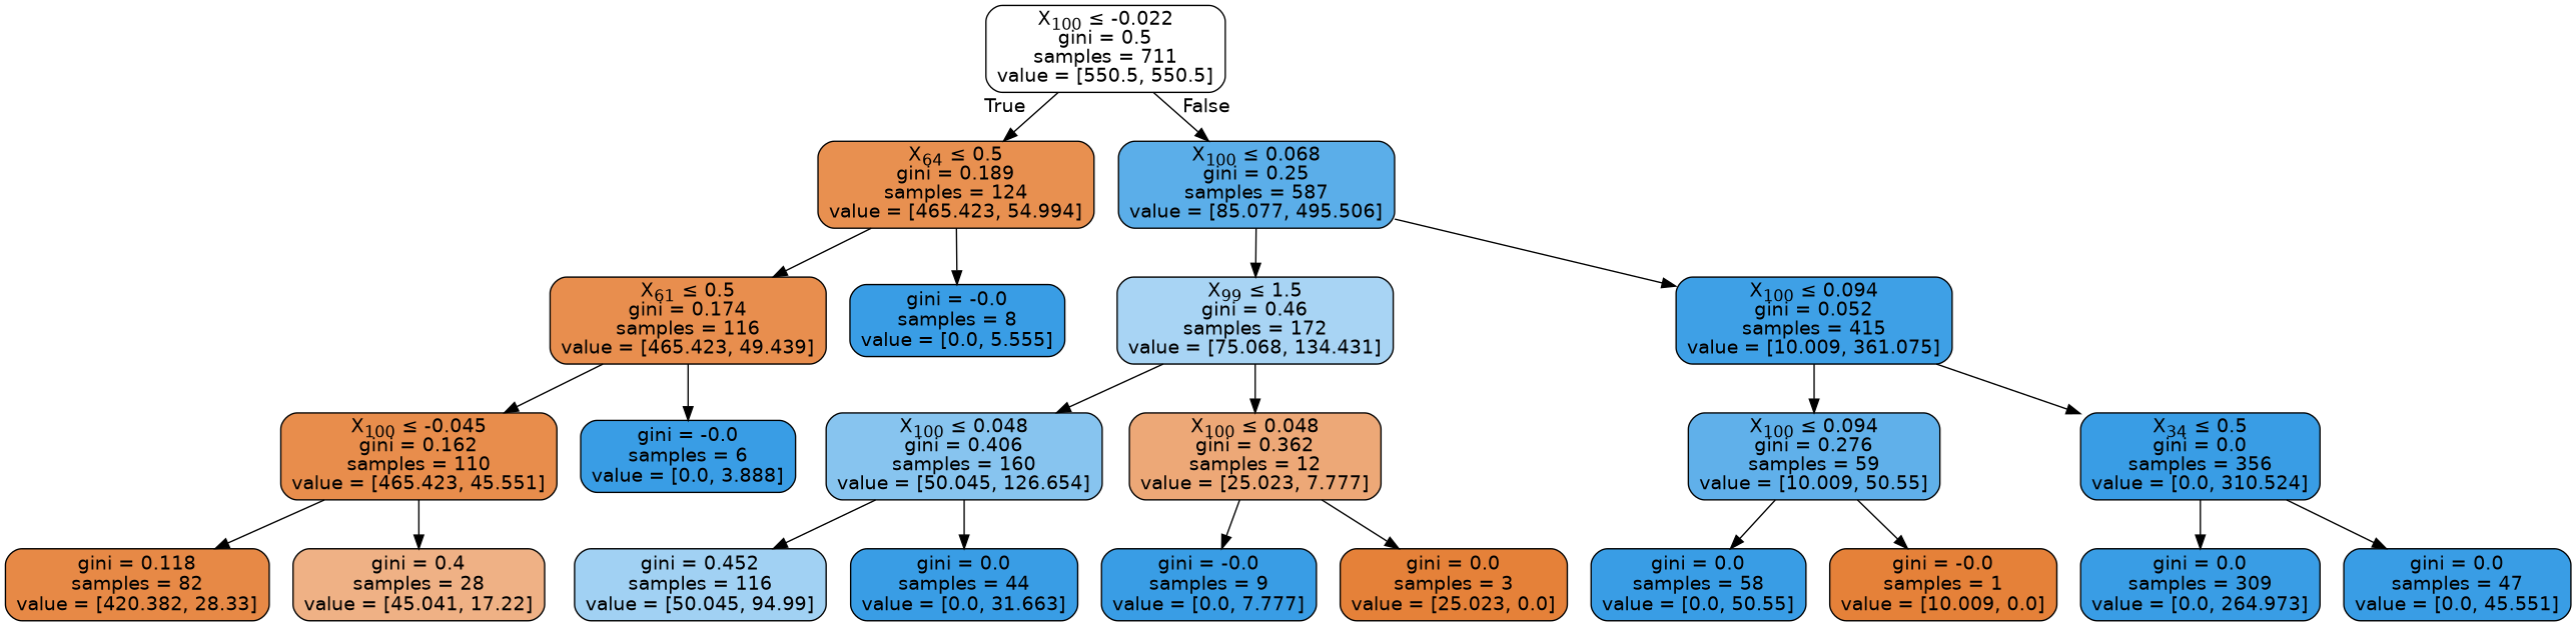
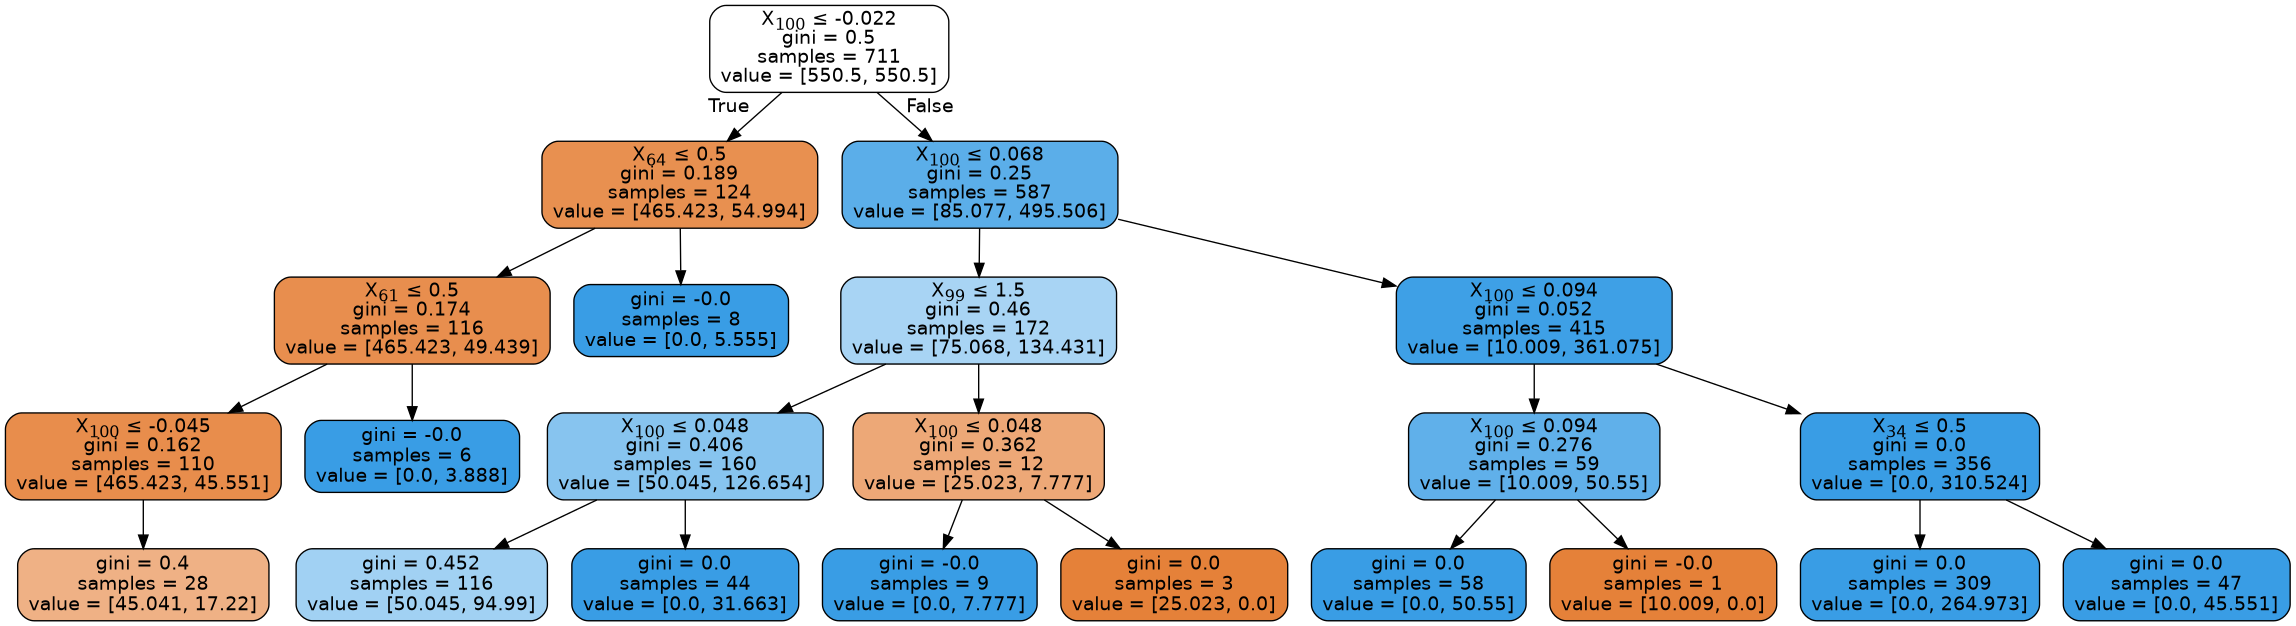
  digraph {
    node [color=black fillcolor="#399de5" fontname=helvetica shape=box style="filled, rounded"]
    edge [fontname=helvetica]
    n1 [fillcolor="#ffffff" label=<X<SUB>100</SUB> &le; -0.022<br/>gini = 0.5<br/>samples = 711<br/>value = [550.5, 550.5]>]
    n2 [fillcolor="#e89050" label=<X<SUB>64</SUB> &le; 0.5<br/>gini = 0.189<br/>samples = 124<br/>value = [465.423, 54.994]>]
    n3 [fillcolor="#5baee9" label=<X<SUB>100</SUB> &le; 0.068<br/>gini = 0.25<br/>samples = 587<br/>value = [85.077, 495.506]>]
    n4 [fillcolor="#e88e4e" label=<X<SUB>61</SUB> &le; 0.5<br/>gini = 0.174<br/>samples = 116<br/>value = [465.423, 49.439]>]
    n5 [label=<gini = -0.0<br/>samples = 8<br/>value = [0.0, 5.555]>]
    n6 [fillcolor="#e88d4c" label=<X<SUB>100</SUB> &le; -0.045<br/>gini = 0.162<br/>samples = 110<br/>value = [465.423, 45.551]>]
    n7 [label=<gini = -0.0<br/>samples = 6<br/>value = [0.0, 3.888]>]
-   n8 [fillcolor="#e78946" label=<gini = 0.118<br/>samples = 82<br/>value = [420.382, 28.33]>]
    n9 [fillcolor="#efb185" label=<gini = 0.4<br/>samples = 28<br/>value = [45.041, 17.22]>]
    n10 [fillcolor="#a8d4f4" label=<X<SUB>99</SUB> &le; 1.5<br/>gini = 0.46<br/>samples = 172<br/>value = [75.068, 134.431]>]
    n11 [fillcolor="#3ea0e6" label=<X<SUB>100</SUB> &le; 0.094<br/>gini = 0.052<br/>samples = 415<br/>value = [10.009, 361.075]>]
    n12 [fillcolor="#87c4ef" label=<X<SUB>100</SUB> &le; 0.048<br/>gini = 0.406<br/>samples = 160<br/>value = [50.045, 126.654]>]
    n13 [fillcolor="#eda877" label=<X<SUB>100</SUB> &le; 0.048<br/>gini = 0.362<br/>samples = 12<br/>value = [25.023, 7.777]>]
    n14 [fillcolor="#a1d1f3" label=<gini = 0.452<br/>samples = 116<br/>value = [50.045, 94.99]>]
    n15 [label=<gini = 0.0<br/>samples = 44<br/>value = [0.0, 31.663]>]
    n16 [label=<gini = -0.0<br/>samples = 9<br/>value = [0.0, 7.777]>]
    n17 [fillcolor="#e58139" label=<gini = 0.0<br/>samples = 3<br/>value = [25.023, 0.0]>]
    n18 [fillcolor="#60b0ea" label=<X<SUB>100</SUB> &le; 0.094<br/>gini = 0.276<br/>samples = 59<br/>value = [10.009, 50.55]>]
    n19 [label=<X<SUB>34</SUB> &le; 0.5<br/>gini = 0.0<br/>samples = 356<br/>value = [0.0, 310.524]>]
    n20 [label=<gini = 0.0<br/>samples = 58<br/>value = [0.0, 50.55]>]
    n21 [fillcolor="#e58139" label=<gini = -0.0<br/>samples = 1<br/>value = [10.009, 0.0]>]
    n22 [label=<gini = 0.0<br/>samples = 309<br/>value = [0.0, 264.973]>]
    n23 [label=<gini = 0.0<br/>samples = 47<br/>value = [0.0, 45.551]>]
    n1 -> n2 [headlabel=True labelangle=45 labeldistance=2.5]
    n1 -> n3 [headlabel=False labelangle=-45 labeldistance=2.5]
    n2 -> n4
    n2 -> n5
    n3 -> n10
    n3 -> n11
    n4 -> n6
    n4 -> n7
-   n6 -> n8
    n6 -> n9
    n10 -> n12
    n10 -> n13
    n11 -> n18
    n11 -> n19
    n12 -> n14
    n12 -> n15
    n13 -> n16
    n13 -> n17
    n18 -> n20
    n18 -> n21
    n19 -> n22
    n19 -> n23
  }
